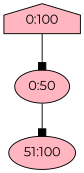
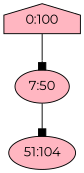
  digraph {
    fontname=Montserrat
    node [fillcolor=lightpink fontname=Montserrat shape=ellipse style=filled]
    edge [arrowhead=box fontname=Montserrat]
    n1 [label="0:100" shape=house]
-   n2 [label="0:50"]
-   n3 [label="51:100"]
+   n2 [label="7:50"]
+   n3 [label="51:104"]
    n1 -> n2
    n2 -> n3
  }
